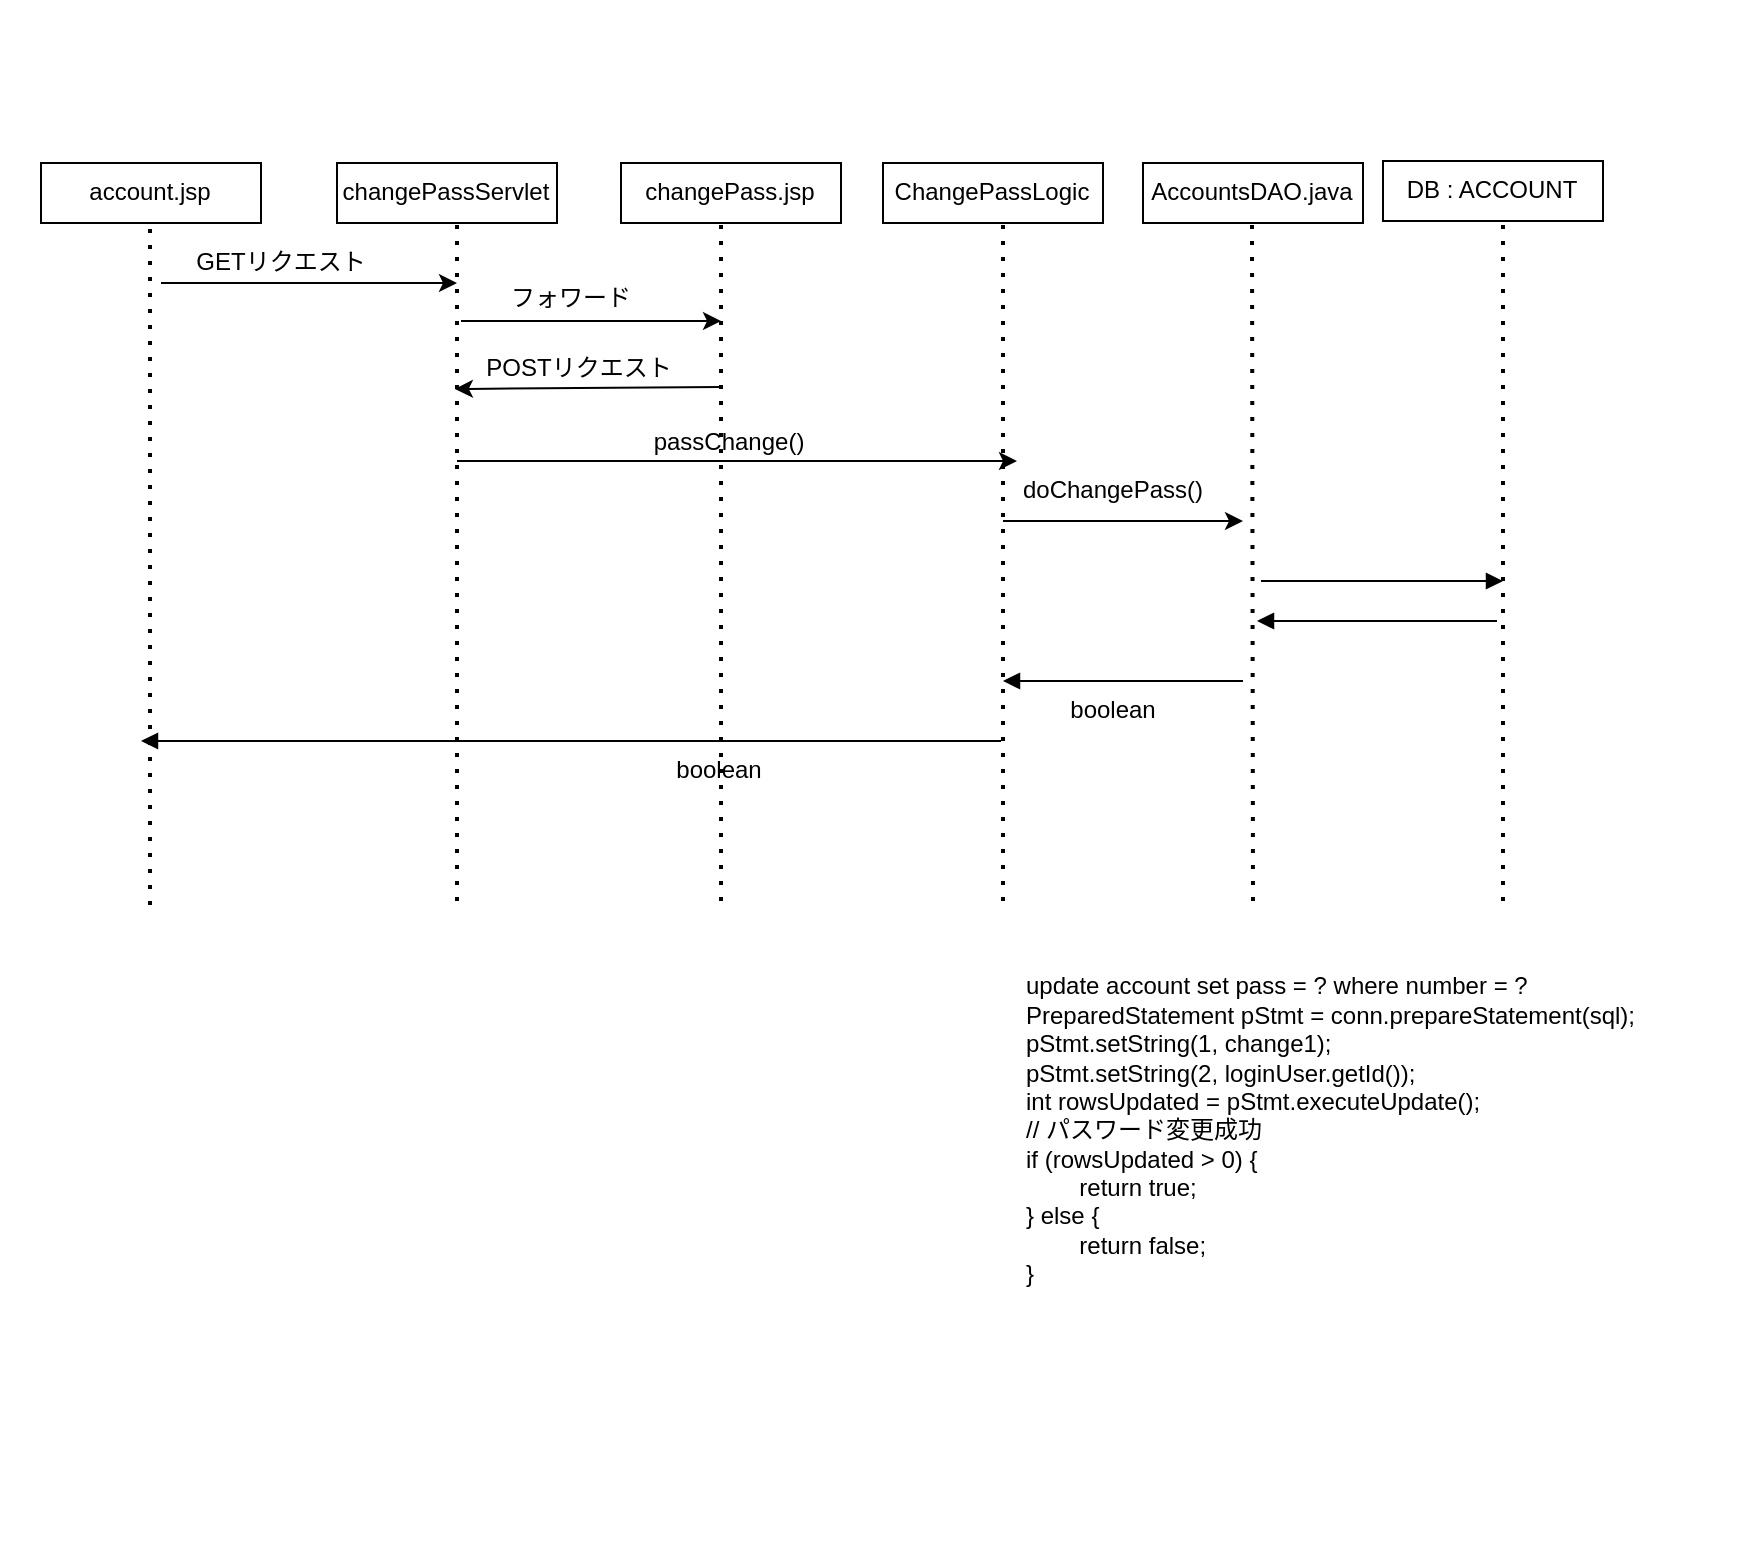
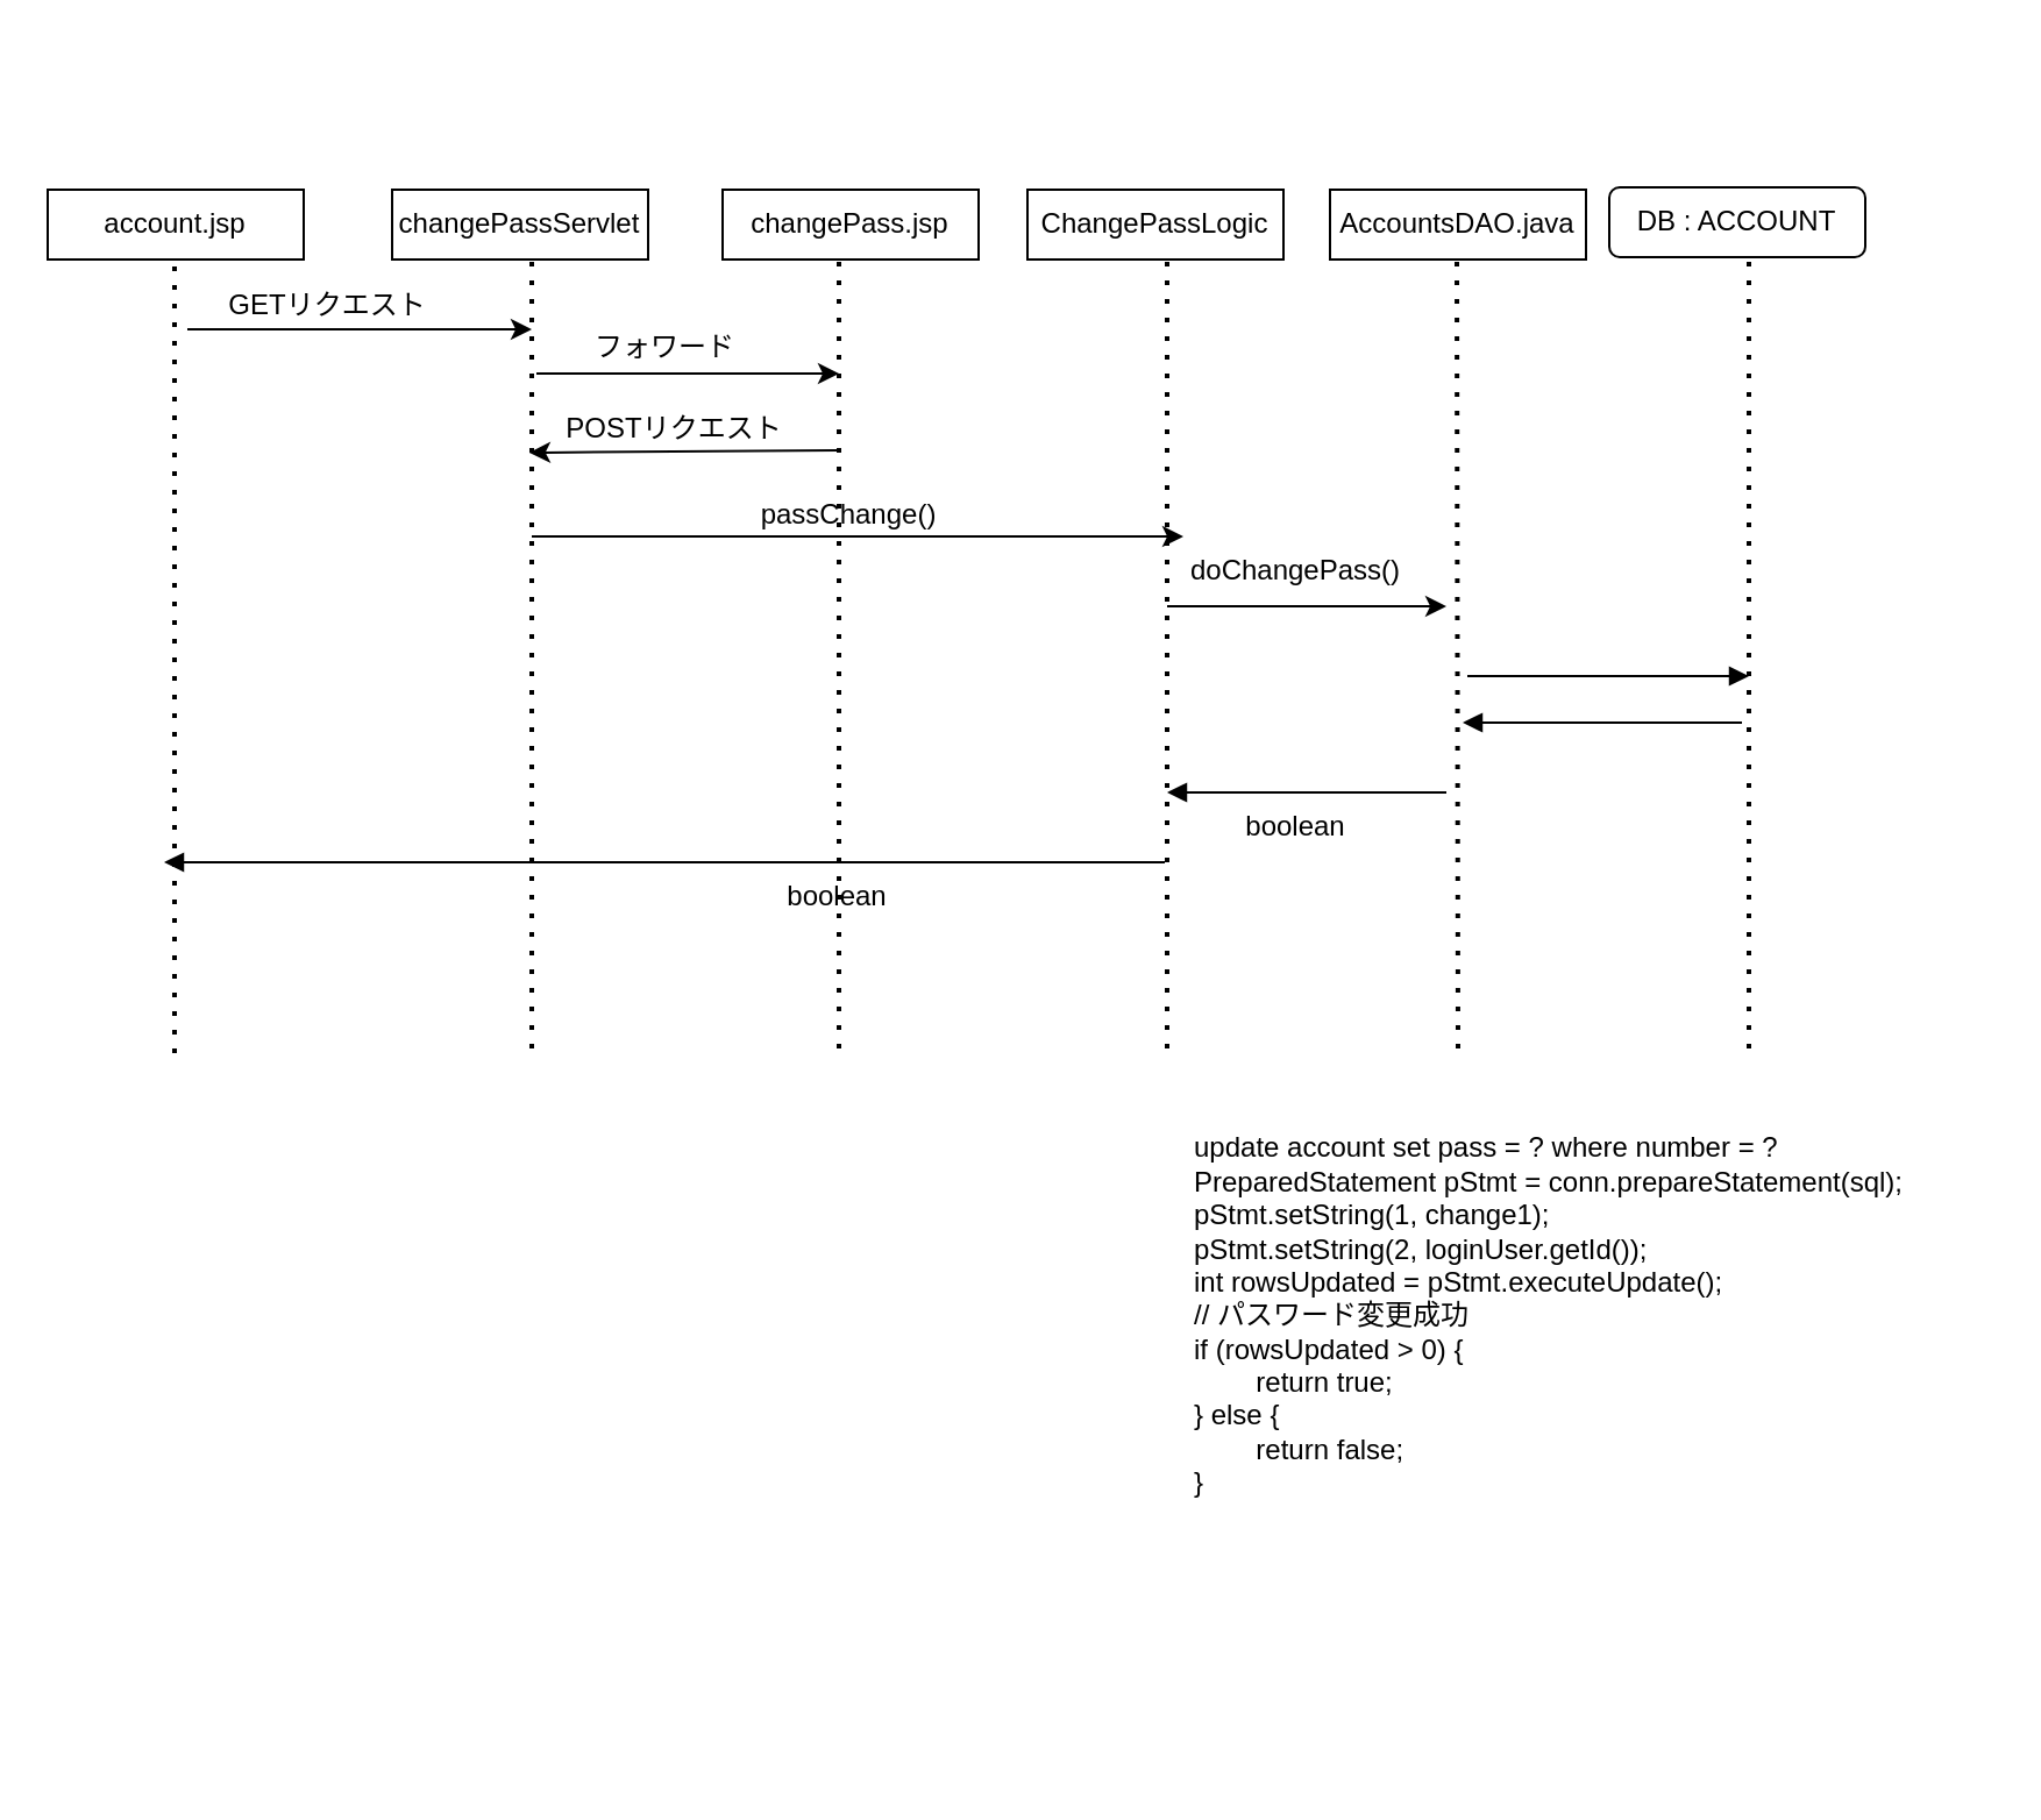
  <mxCell id="0" />
  <mxCell id="1" parent="0" />
  <mxCell id="2" value="account.jsp" style="rounded=0;whiteSpace=wrap;html=1;" parent="1" vertex="1"><mxGeometry x="20" y="81" width="110" height="30" as="geometry" /></mxCell>
  <mxCell id="3" value="" style="endArrow=none;dashed=1;html=1;dashPattern=1 3;strokeWidth=2;rounded=0;" parent="1" edge="1"><mxGeometry width="50" height="50" relative="1" as="geometry"><mxPoint x="74.5" y="452" as="sourcePoint" /><mxPoint x="74.5" y="111" as="targetPoint" /></mxGeometry></mxCell>
  <mxCell id="4" value="" style="endArrow=none;dashed=1;html=1;dashPattern=1 3;strokeWidth=2;rounded=0;" parent="1" edge="1"><mxGeometry width="50" height="50" relative="1" as="geometry"><mxPoint x="360" y="450" as="sourcePoint" /><mxPoint x="360" y="101" as="targetPoint" /></mxGeometry></mxCell>
  <mxCell id="5" value="" style="endArrow=classic;html=1;rounded=0;" parent="1" edge="1"><mxGeometry width="50" height="50" relative="1" as="geometry"><mxPoint x="80" y="141" as="sourcePoint" /><mxPoint x="228" y="141" as="targetPoint" /></mxGeometry></mxCell>
  <mxCell id="6" value="" style="endArrow=classic;html=1;rounded=0;entryX=-0.017;entryY=0.833;entryDx=0;entryDy=0;entryPerimeter=0;" parent="1" target="31" edge="1"><mxGeometry width="50" height="50" relative="1" as="geometry"><mxPoint x="360" y="193" as="sourcePoint" /><mxPoint x="220" y="193" as="targetPoint" /></mxGeometry></mxCell>
  <mxCell id="7" value="GETリクエスト" style="text;html=1;align=center;verticalAlign=middle;resizable=0;points=[];autosize=1;strokeColor=none;fillColor=none;" parent="1" vertex="1"><mxGeometry x="85" y="116" width="110" height="30" as="geometry" /></mxCell>
  <mxCell id="8" value="" style="group" parent="1" vertex="1" connectable="0"><mxGeometry x="455" y="20" width="156" height="740" as="geometry" /></mxCell>
  <mxCell id="9" value="" style="group" parent="8" vertex="1" connectable="0"><mxGeometry y="10" width="156" height="730" as="geometry" /></mxCell>
  <mxCell id="10" value="ChangePassLogic" style="rounded=0;whiteSpace=wrap;html=1;" parent="9" vertex="1"><mxGeometry x="-14" y="51" width="110" height="30" as="geometry" /></mxCell>
  <mxCell id="11" value="" style="endArrow=none;dashed=1;html=1;dashPattern=1 3;strokeWidth=2;rounded=0;" parent="9" edge="1"><mxGeometry width="50" height="50" relative="1" as="geometry"><mxPoint x="46" y="420" as="sourcePoint" /><mxPoint x="46" y="81" as="targetPoint" /></mxGeometry></mxCell>
  <mxCell id="12" value="" style="endArrow=classic;html=1;rounded=0;" parent="9" edge="1"><mxGeometry width="50" height="50" relative="1" as="geometry"><mxPoint x="46" y="230" as="sourcePoint" /><mxPoint x="166" y="230" as="targetPoint" /></mxGeometry></mxCell>
  <mxCell id="13" value="boolean" style="text;html=1;align=center;verticalAlign=middle;resizable=0;points=[];autosize=1;strokeColor=none;fillColor=none;" parent="9" vertex="1"><mxGeometry x="66" y="310" width="70" height="30" as="geometry" /></mxCell>
  <mxCell id="14" value="doChangePass()" style="text;html=1;align=center;verticalAlign=middle;resizable=0;points=[];autosize=1;strokeColor=none;fillColor=none;" vertex="1" parent="9"><mxGeometry x="46" y="200" width="110" height="30" as="geometry" /></mxCell>
  <mxCell id="15" value="" style="group" parent="1" vertex="1" connectable="0"><mxGeometry x="585" y="20" width="270" height="730" as="geometry" /></mxCell>
  <mxCell id="16" value="" style="endArrow=none;dashed=1;html=1;dashPattern=1 3;strokeWidth=2;rounded=0;" parent="15" edge="1"><mxGeometry width="50" height="50" relative="1" as="geometry"><mxPoint x="41" y="430" as="sourcePoint" /><mxPoint x="40.5" y="91" as="targetPoint" /></mxGeometry></mxCell>
  <mxCell id="17" value="" style="endArrow=none;html=1;rounded=0;startArrow=block;startFill=1;endFill=0;" parent="15" edge="1"><mxGeometry width="50" height="50" relative="1" as="geometry"><mxPoint x="166" y="270" as="sourcePoint" /><mxPoint x="45" y="270" as="targetPoint" /></mxGeometry></mxCell>
  <mxCell id="18" value="AccountsDAO.java" style="rounded=0;whiteSpace=wrap;html=1;" parent="15" vertex="1"><mxGeometry x="-14" y="61" width="110" height="30" as="geometry" /></mxCell>
  <mxCell id="19" value="" style="group" parent="15" vertex="1" connectable="0"><mxGeometry x="106" y="60" width="110" height="390" as="geometry" /></mxCell>
- <mxCell id="20" value="DB : ACCOUNT" style="rounded=0;whiteSpace=wrap;html=1;" parent="19" vertex="1"><mxGeometry width="110" height="30" as="geometry" /></mxCell>
+ <mxCell id="20" value="DB : ACCOUNT" style="whiteSpace=wrap;html=1;rounded=1;" parent="19" vertex="1"><mxGeometry width="110" height="30" as="geometry" /></mxCell>
  <mxCell id="21" value="" style="endArrow=none;dashed=1;html=1;dashPattern=1 3;strokeWidth=2;rounded=0;" parent="19" edge="1"><mxGeometry width="50" height="50" relative="1" as="geometry"><mxPoint x="60" y="370" as="sourcePoint" /><mxPoint x="60" y="30" as="targetPoint" /></mxGeometry></mxCell>
  <mxCell id="22" value="" style="endArrow=none;html=1;rounded=0;startArrow=block;startFill=1;endFill=0;" parent="15" edge="1"><mxGeometry width="50" height="50" relative="1" as="geometry"><mxPoint x="-84" y="320" as="sourcePoint" /><mxPoint x="36" y="320" as="targetPoint" /></mxGeometry></mxCell>
  <mxCell id="23" value="update account set pass = ? where number = ?&lt;div&gt;&lt;div&gt;&lt;span style=&quot;white-space-collapse: collapse;&quot;&gt;PreparedStatement pStmt = conn.prepareStatement(sql);&lt;/span&gt;&lt;/div&gt;&lt;div&gt;&lt;span style=&quot;white-space-collapse: collapse;&quot;&gt;pStmt.setString(1, change1);&lt;/span&gt;&lt;/div&gt;&lt;div&gt;&lt;span style=&quot;white-space-collapse: collapse;&quot;&gt;pStmt.setString(2, loginUser.getId());&lt;/span&gt;&lt;/div&gt;&lt;/div&gt;&lt;div&gt;&lt;div style=&quot;&quot;&gt;&lt;span style=&quot;white-space-collapse: collapse;&quot;&gt;int rowsUpdated = pStmt.executeUpdate();&lt;/span&gt;&lt;/div&gt;&lt;div style=&quot;&quot;&gt;&lt;span style=&quot;white-space-collapse: preserve; white-space-collapse: collapse;&quot;&gt;&#09;&#09;&#09;&lt;/span&gt;&lt;/div&gt;&lt;div style=&quot;&quot;&gt;&lt;span style=&quot;white-space-collapse: collapse;&quot;&gt;// パスワード変更成功&lt;/span&gt;&lt;/div&gt;&lt;div style=&quot;&quot;&gt;&lt;span style=&quot;white-space-collapse: collapse;&quot;&gt;if (rowsUpdated &amp;gt; 0) {&lt;/span&gt;&lt;/div&gt;&lt;div style=&quot;&quot;&gt;&lt;span style=&quot;white-space-collapse: collapse;&quot;&gt;&lt;span style=&quot;white-space-collapse: preserve;&quot;&gt;&#09;&lt;/span&gt;return true;&lt;/span&gt;&lt;/div&gt;&lt;div style=&quot;&quot;&gt;&lt;span style=&quot;white-space-collapse: collapse;&quot;&gt;} else {&lt;/span&gt;&lt;/div&gt;&lt;div style=&quot;&quot;&gt;&lt;span style=&quot;white-space-collapse: collapse;&quot;&gt;&lt;span style=&quot;white-space-collapse: preserve;&quot;&gt;&#09;&lt;/span&gt;return false;&lt;/span&gt;&lt;/div&gt;&lt;div style=&quot;&quot;&gt;&lt;span style=&quot;white-space-collapse: collapse;&quot;&gt;}&lt;/span&gt;&lt;/div&gt;&lt;/div&gt;" style="text;html=1;align=left;verticalAlign=middle;resizable=0;points=[];autosize=1;strokeColor=none;fillColor=none;" parent="15" vertex="1"><mxGeometry x="-74" y="460" width="330" height="170" as="geometry" /></mxCell>
  <mxCell id="24" value="changePass.jsp" style="rounded=0;whiteSpace=wrap;html=1;" parent="1" vertex="1"><mxGeometry x="310" y="81" width="110" height="30" as="geometry" /></mxCell>
  <mxCell id="25" value="" style="group" parent="1" vertex="1" connectable="0"><mxGeometry x="182" y="30" width="110" height="730" as="geometry" /></mxCell>
  <mxCell id="26" value="changePassServlet" style="rounded=0;whiteSpace=wrap;html=1;" parent="25" vertex="1"><mxGeometry x="-14" y="51" width="110" height="30" as="geometry" /></mxCell>
  <mxCell id="27" value="" style="endArrow=none;dashed=1;html=1;dashPattern=1 3;strokeWidth=2;rounded=0;" parent="25" edge="1"><mxGeometry width="50" height="50" relative="1" as="geometry"><mxPoint x="46" y="420" as="sourcePoint" /><mxPoint x="46" y="81" as="targetPoint" /></mxGeometry></mxCell>
  <mxCell id="28" value="" style="endArrow=classic;html=1;rounded=0;" parent="25" edge="1"><mxGeometry width="50" height="50" relative="1" as="geometry"><mxPoint x="46" y="200" as="sourcePoint" /><mxPoint x="326" y="200" as="targetPoint" /></mxGeometry></mxCell>
  <mxCell id="29" value="" style="endArrow=classic;html=1;rounded=0;" parent="1" edge="1"><mxGeometry width="50" height="50" relative="1" as="geometry"><mxPoint x="230" y="160" as="sourcePoint" /><mxPoint x="360" y="160" as="targetPoint" /></mxGeometry></mxCell>
  <mxCell id="30" value="フォワード" style="text;html=1;align=center;verticalAlign=middle;resizable=0;points=[];autosize=1;strokeColor=none;fillColor=none;" parent="1" vertex="1"><mxGeometry x="245" y="134" width="80" height="30" as="geometry" /></mxCell>
  <mxCell id="31" value="POSTリクエスト" style="text;html=1;align=center;verticalAlign=middle;resizable=0;points=[];autosize=1;strokeColor=none;fillColor=none;" parent="1" vertex="1"><mxGeometry x="229" y="169" width="120" height="30" as="geometry" /></mxCell>
  <mxCell id="32" value="" style="endArrow=none;html=1;rounded=0;startArrow=block;startFill=1;endFill=0;" parent="1" edge="1"><mxGeometry width="50" height="50" relative="1" as="geometry"><mxPoint x="628" y="310" as="sourcePoint" /><mxPoint x="748" y="310" as="targetPoint" /></mxGeometry></mxCell>
  <mxCell id="33" value="" style="endArrow=none;html=1;rounded=0;startArrow=block;startFill=1;endFill=0;" parent="1" edge="1"><mxGeometry width="50" height="50" relative="1" as="geometry"><mxPoint x="70" y="370" as="sourcePoint" /><mxPoint x="500" y="370" as="targetPoint" /></mxGeometry></mxCell>
  <mxCell id="34" value="passChange()" style="text;html=1;align=center;verticalAlign=middle;resizable=0;points=[];autosize=1;strokeColor=none;fillColor=none;" vertex="1" parent="1"><mxGeometry x="314" y="206" width="100" height="30" as="geometry" /></mxCell>
  <mxCell id="35" value="boolean" style="text;html=1;align=center;verticalAlign=middle;resizable=0;points=[];autosize=1;strokeColor=none;fillColor=none;" parent="1" vertex="1"><mxGeometry x="324" y="370" width="70" height="30" as="geometry" /></mxCell>
